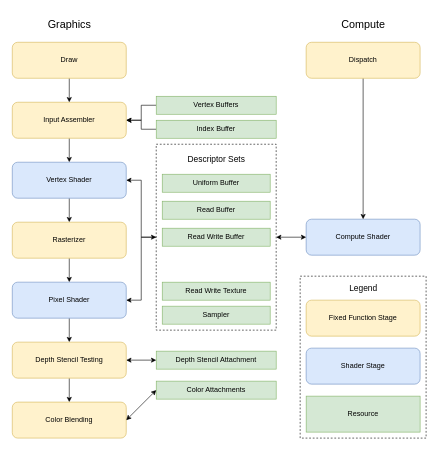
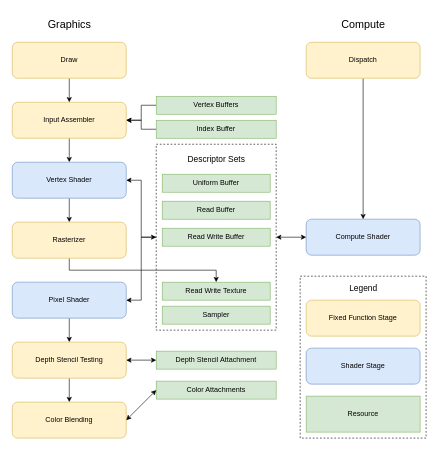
  <mxCell id="0" />
  <mxCell id="1" parent="0" />
  <mxCell id="2" style="edgeStyle=orthogonalEdgeStyle;rounded=0;orthogonalLoop=1;jettySize=auto;html=1;exitX=0.5;exitY=1;exitDx=0;exitDy=0;entryX=0.5;entryY=0;entryDx=0;entryDy=0;" parent="1" source="3" target="5" edge="1"><mxGeometry relative="1" as="geometry" /></mxCell>
  <mxCell id="3" value="Input Assembler" style="rounded=1;whiteSpace=wrap;html=1;fillColor=#fff2cc;strokeColor=#d6b656;" parent="1" vertex="1"><mxGeometry x="20" y="170" width="190" height="60" as="geometry" /></mxCell>
  <mxCell id="4" style="edgeStyle=orthogonalEdgeStyle;rounded=0;orthogonalLoop=1;jettySize=auto;html=1;exitX=0.5;exitY=1;exitDx=0;exitDy=0;entryX=0.5;entryY=0;entryDx=0;entryDy=0;" parent="1" source="5" target="7" edge="1"><mxGeometry relative="1" as="geometry" /></mxCell>
  <mxCell id="5" value="Vertex Shader" style="rounded=1;whiteSpace=wrap;html=1;fillColor=#dae8fc;strokeColor=#6c8ebf;" parent="1" vertex="1"><mxGeometry x="20" y="270" width="190" height="60" as="geometry" /></mxCell>
- <mxCell id="6" style="edgeStyle=orthogonalEdgeStyle;rounded=0;orthogonalLoop=1;jettySize=auto;html=1;exitX=0.5;exitY=1;exitDx=0;exitDy=0;entryX=0.5;entryY=0;entryDx=0;entryDy=0;" parent="1" source="7" target="9" edge="1"><mxGeometry relative="1" as="geometry" /></mxCell>
+ <mxCell id="6" style="edgeStyle=orthogonalEdgeStyle;rounded=0;orthogonalLoop=1;jettySize=auto;html=1;exitX=0.5;exitY=1;exitDx=0;exitDy=0;" parent="1" source="7" target="34" edge="1"><mxGeometry relative="1" as="geometry" /></mxCell>
  <mxCell id="7" value="Rasterizer" style="rounded=1;whiteSpace=wrap;html=1;fillColor=#fff2cc;strokeColor=#d6b656;" parent="1" vertex="1"><mxGeometry x="20" y="370" width="190" height="60" as="geometry" /></mxCell>
  <mxCell id="8" style="edgeStyle=orthogonalEdgeStyle;rounded=0;orthogonalLoop=1;jettySize=auto;html=1;exitX=0.5;exitY=1;exitDx=0;exitDy=0;entryX=0.5;entryY=0;entryDx=0;entryDy=0;" parent="1" source="9" target="11" edge="1"><mxGeometry relative="1" as="geometry" /></mxCell>
  <mxCell id="9" value="Pixel Shader" style="rounded=1;whiteSpace=wrap;html=1;fillColor=#dae8fc;strokeColor=#6c8ebf;" parent="1" vertex="1"><mxGeometry x="20" y="470" width="190" height="60" as="geometry" /></mxCell>
  <mxCell id="10" style="edgeStyle=orthogonalEdgeStyle;rounded=0;orthogonalLoop=1;jettySize=auto;html=1;exitX=0.5;exitY=1;exitDx=0;exitDy=0;entryX=0.5;entryY=0;entryDx=0;entryDy=0;" parent="1" source="11" target="12" edge="1"><mxGeometry relative="1" as="geometry" /></mxCell>
  <mxCell id="11" value="Depth Stencil Testing" style="rounded=1;whiteSpace=wrap;html=1;fillColor=#fff2cc;strokeColor=#d6b656;" parent="1" vertex="1"><mxGeometry x="20" y="570" width="190" height="60" as="geometry" /></mxCell>
  <mxCell id="12" value="Color Blending" style="rounded=1;whiteSpace=wrap;html=1;fillColor=#fff2cc;strokeColor=#d6b656;" parent="1" vertex="1"><mxGeometry x="20" y="670" width="190" height="60" as="geometry" /></mxCell>
  <mxCell id="13" value="Compute Shader" style="rounded=1;whiteSpace=wrap;html=1;fillColor=#dae8fc;strokeColor=#6c8ebf;" parent="1" vertex="1"><mxGeometry x="510" y="365" width="190" height="60" as="geometry" /></mxCell>
  <mxCell id="14" value="" style="endArrow=classic;html=1;rounded=0;entryX=0.5;entryY=0;entryDx=0;entryDy=0;exitX=0.5;exitY=1;exitDx=0;exitDy=0;" parent="1" source="25" target="3" edge="1"><mxGeometry width="50" height="50" relative="1" as="geometry"><mxPoint x="115" y="130" as="sourcePoint" /><mxPoint x="420" y="360" as="targetPoint" /></mxGeometry></mxCell>
  <mxCell id="15" value="" style="endArrow=classic;html=1;rounded=0;entryX=0.5;entryY=0;entryDx=0;entryDy=0;exitX=0.5;exitY=1;exitDx=0;exitDy=0;" parent="1" source="26" target="13" edge="1"><mxGeometry width="50" height="50" relative="1" as="geometry"><mxPoint x="605" y="130" as="sourcePoint" /><mxPoint x="410" y="360" as="targetPoint" /></mxGeometry></mxCell>
  <mxCell id="16" style="edgeStyle=orthogonalEdgeStyle;rounded=0;orthogonalLoop=1;jettySize=auto;html=1;exitX=0;exitY=0.5;exitDx=0;exitDy=0;entryX=1;entryY=0.5;entryDx=0;entryDy=0;" parent="1" source="18" target="5" edge="1"><mxGeometry relative="1" as="geometry" /></mxCell>
  <mxCell id="17" style="edgeStyle=orthogonalEdgeStyle;rounded=0;orthogonalLoop=1;jettySize=auto;html=1;exitX=0;exitY=0.5;exitDx=0;exitDy=0;entryX=1;entryY=0.5;entryDx=0;entryDy=0;startArrow=classic;startFill=1;" parent="1" source="18" target="9" edge="1"><mxGeometry relative="1" as="geometry" /></mxCell>
  <mxCell id="18" value="" style="rounded=0;whiteSpace=wrap;html=1;fillColor=none;dashed=1;" parent="1" vertex="1"><mxGeometry x="260" y="240" width="200" height="310" as="geometry" /></mxCell>
  <mxCell id="19" value="Descriptor Sets" style="text;html=1;align=center;verticalAlign=middle;resizable=0;points=[];autosize=1;strokeColor=none;fillColor=none;fontSize=14;" parent="1" vertex="1"><mxGeometry x="300" y="250" width="120" height="30" as="geometry" /></mxCell>
  <mxCell id="20" value="Uniform Buffer" style="rounded=0;whiteSpace=wrap;html=1;fillColor=#d5e8d4;strokeColor=#82b366;" parent="1" vertex="1"><mxGeometry x="270" y="290" width="180" height="30" as="geometry" /></mxCell>
  <mxCell id="21" style="edgeStyle=orthogonalEdgeStyle;rounded=0;orthogonalLoop=1;jettySize=auto;html=1;exitX=0;exitY=0.5;exitDx=0;exitDy=0;entryX=1;entryY=0.5;entryDx=0;entryDy=0;" parent="1" source="22" target="3" edge="1"><mxGeometry relative="1" as="geometry" /></mxCell>
  <mxCell id="22" value="Vertex Buffers" style="rounded=0;whiteSpace=wrap;html=1;fillColor=#d5e8d4;strokeColor=#82b366;" parent="1" vertex="1"><mxGeometry x="260" y="160" width="200" height="30" as="geometry" /></mxCell>
  <mxCell id="23" style="edgeStyle=orthogonalEdgeStyle;rounded=0;orthogonalLoop=1;jettySize=auto;html=1;exitX=0;exitY=0.5;exitDx=0;exitDy=0;entryX=1;entryY=0.5;entryDx=0;entryDy=0;" parent="1" source="24" target="3" edge="1"><mxGeometry relative="1" as="geometry" /></mxCell>
  <mxCell id="24" value="Index Buffer" style="rounded=0;whiteSpace=wrap;html=1;fillColor=#d5e8d4;strokeColor=#82b366;" parent="1" vertex="1"><mxGeometry x="260" y="200" width="200" height="30" as="geometry" /></mxCell>
  <mxCell id="25" value="Draw" style="rounded=1;whiteSpace=wrap;html=1;fillColor=#fff2cc;strokeColor=#d6b656;" parent="1" vertex="1"><mxGeometry x="20" y="70" width="190" height="60" as="geometry" /></mxCell>
  <mxCell id="26" value="Dispatch" style="rounded=1;whiteSpace=wrap;html=1;fillColor=#fff2cc;strokeColor=#d6b656;" parent="1" vertex="1"><mxGeometry x="510" y="70" width="190" height="60" as="geometry" /></mxCell>
  <mxCell id="27" value="Depth Stencil Attachment" style="rounded=0;whiteSpace=wrap;html=1;fillColor=#d5e8d4;strokeColor=#82b366;" parent="1" vertex="1"><mxGeometry x="260" y="585" width="200" height="30" as="geometry" /></mxCell>
  <mxCell id="28" value="" style="endArrow=classic;startArrow=classic;html=1;rounded=0;exitX=1;exitY=0.5;exitDx=0;exitDy=0;entryX=0;entryY=0.5;entryDx=0;entryDy=0;" parent="1" source="11" target="27" edge="1"><mxGeometry width="50" height="50" relative="1" as="geometry"><mxPoint x="370" y="550" as="sourcePoint" /><mxPoint x="420" y="500" as="targetPoint" /></mxGeometry></mxCell>
  <mxCell id="29" value="" style="endArrow=classic;startArrow=classic;html=1;rounded=0;entryX=0;entryY=0.5;entryDx=0;entryDy=0;exitX=1;exitY=0.5;exitDx=0;exitDy=0;" parent="1" source="18" target="13" edge="1"><mxGeometry width="50" height="50" relative="1" as="geometry"><mxPoint x="370" y="480" as="sourcePoint" /><mxPoint x="420" y="430" as="targetPoint" /></mxGeometry></mxCell>
  <mxCell id="30" value="Color Attachments" style="rounded=0;whiteSpace=wrap;html=1;fillColor=#d5e8d4;strokeColor=#82b366;" parent="1" vertex="1"><mxGeometry x="260" y="635" width="200" height="30" as="geometry" /></mxCell>
  <mxCell id="31" value="" style="endArrow=classic;startArrow=classic;html=1;rounded=0;exitX=1;exitY=0.5;exitDx=0;exitDy=0;entryX=0;entryY=0.5;entryDx=0;entryDy=0;" parent="1" source="12" target="30" edge="1"><mxGeometry width="50" height="50" relative="1" as="geometry"><mxPoint x="370" y="480" as="sourcePoint" /><mxPoint x="420" y="430" as="targetPoint" /></mxGeometry></mxCell>
  <mxCell id="32" value="Read Buffer" style="rounded=0;whiteSpace=wrap;html=1;fillColor=#d5e8d4;strokeColor=#82b366;" parent="1" vertex="1"><mxGeometry x="270" y="335" width="180" height="30" as="geometry" /></mxCell>
  <mxCell id="33" value="Read Write Buffer" style="rounded=0;whiteSpace=wrap;html=1;fillColor=#d5e8d4;strokeColor=#82b366;" parent="1" vertex="1"><mxGeometry x="270" y="380" width="180" height="30" as="geometry" /></mxCell>
  <mxCell id="34" value="Read Write Texture" style="rounded=0;whiteSpace=wrap;html=1;fillColor=#d5e8d4;strokeColor=#82b366;" parent="1" vertex="1"><mxGeometry x="270" y="470" width="180" height="30" as="geometry" /></mxCell>
  <mxCell id="35" value="Sampler" style="rounded=0;whiteSpace=wrap;html=1;fillColor=#d5e8d4;strokeColor=#82b366;" parent="1" vertex="1"><mxGeometry x="270" y="510" width="180" height="30" as="geometry" /></mxCell>
  <mxCell id="36" value="" style="rounded=0;whiteSpace=wrap;html=1;fillColor=none;dashed=1;" parent="1" vertex="1"><mxGeometry x="500" y="460" width="210" height="270" as="geometry" /></mxCell>
  <mxCell id="37" value="Legend" style="text;html=1;align=center;verticalAlign=middle;resizable=0;points=[];autosize=1;strokeColor=none;fillColor=none;fontSize=14;" parent="1" vertex="1"><mxGeometry x="570" y="465" width="70" height="30" as="geometry" /></mxCell>
  <mxCell id="38" value="Fixed Function Stage" style="rounded=1;whiteSpace=wrap;html=1;fillColor=#fff2cc;strokeColor=#d6b656;" parent="1" vertex="1"><mxGeometry x="510" y="500" width="190" height="60" as="geometry" /></mxCell>
  <mxCell id="39" value="Shader Stage" style="rounded=1;whiteSpace=wrap;html=1;fillColor=#dae8fc;strokeColor=#6c8ebf;" parent="1" vertex="1"><mxGeometry x="510" y="580" width="190" height="60" as="geometry" /></mxCell>
  <mxCell id="40" value="Resource" style="rounded=0;whiteSpace=wrap;html=1;fillColor=#d5e8d4;strokeColor=#82b366;" parent="1" vertex="1"><mxGeometry x="510" y="660" width="190" height="60" as="geometry" /></mxCell>
  <mxCell id="41" value="Graphics" style="text;html=1;align=center;verticalAlign=middle;resizable=0;points=[];autosize=1;strokeColor=none;fillColor=none;fontSize=18;" parent="1" vertex="1"><mxGeometry x="65" y="20" width="100" height="40" as="geometry" /></mxCell>
  <mxCell id="42" value="Compute" style="text;html=1;align=center;verticalAlign=middle;resizable=0;points=[];autosize=1;strokeColor=none;fillColor=none;fontSize=18;" parent="1" vertex="1"><mxGeometry x="555" y="20" width="100" height="40" as="geometry" /></mxCell>
